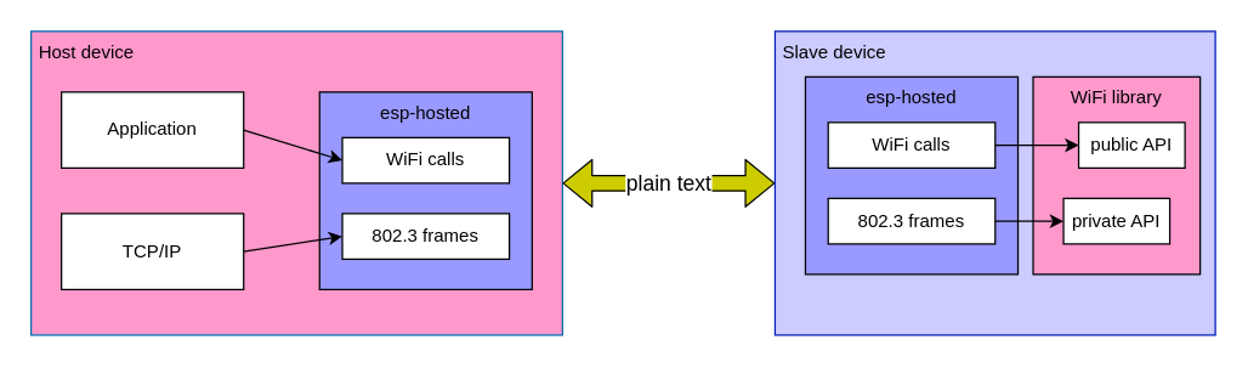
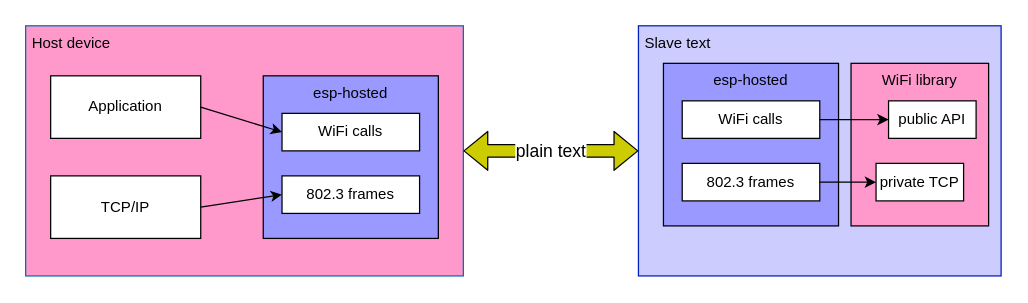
  <mxCell id="0" />
  <mxCell id="1" parent="0" />
  <mxCell id="2" value="&amp;nbsp;Host device" style="rounded=0;whiteSpace=wrap;html=1;align=left;verticalAlign=top;fillColor=#ff99cc;fontColor=#000000;strokeColor=#006EAF;" parent="1" vertex="1"><mxGeometry x="20" y="20" width="350" height="200" as="geometry" /></mxCell>
  <mxCell id="3" value="esp-hosted" style="rounded=0;whiteSpace=wrap;html=1;align=center;verticalAlign=top;fillColor=#9999FF;fontColor=#000000;" parent="1" vertex="1"><mxGeometry x="210" y="60" width="140" height="130" as="geometry" /></mxCell>
  <mxCell id="4" value="Application" style="rounded=0;whiteSpace=wrap;html=1;" parent="1" vertex="1"><mxGeometry x="40" y="60" width="120" height="50" as="geometry" /></mxCell>
  <mxCell id="5" value="TCP/IP" style="rounded=0;whiteSpace=wrap;html=1;" parent="1" vertex="1"><mxGeometry x="40" y="140" width="120" height="50" as="geometry" /></mxCell>
  <mxCell id="6" value="plain text" style="shape=flexArrow;endArrow=classic;startArrow=classic;html=1;fillColor=#CCCC00;fontSize=14;" parent="1" edge="1"><mxGeometry width="100" height="100" relative="1" as="geometry"><mxPoint x="370" y="120" as="sourcePoint" /><mxPoint x="510" y="120" as="targetPoint" /><mxPoint as="offset" /></mxGeometry></mxCell>
  <mxCell id="7" value="802.3 frames" style="rounded=0;whiteSpace=wrap;html=1;" parent="1" vertex="1"><mxGeometry x="225" y="140" width="110" height="30" as="geometry" /></mxCell>
  <mxCell id="8" value="" style="curved=1;endArrow=classic;html=1;exitX=1;exitY=0.5;exitDx=0;exitDy=0;entryX=0;entryY=0.5;entryDx=0;entryDy=0;" parent="1" source="5" target="7" edge="1"><mxGeometry width="50" height="50" relative="1" as="geometry"><mxPoint x="250" y="200" as="sourcePoint" /><mxPoint x="300" y="150" as="targetPoint" /><Array as="points" /></mxGeometry></mxCell>
  <mxCell id="9" value="WiFi calls" style="rounded=0;whiteSpace=wrap;html=1;" parent="1" vertex="1"><mxGeometry x="225" y="90" width="110" height="30" as="geometry" /></mxCell>
  <mxCell id="10" value="" style="curved=1;endArrow=classic;html=1;exitX=1;exitY=0.5;exitDx=0;exitDy=0;entryX=0;entryY=0.5;entryDx=0;entryDy=0;" parent="1" source="4" target="9" edge="1"><mxGeometry width="50" height="50" relative="1" as="geometry"><mxPoint x="170" y="175" as="sourcePoint" /><mxPoint x="235" y="165" as="targetPoint" /><Array as="points" /></mxGeometry></mxCell>
- <mxCell id="11" value="&amp;nbsp;Slave device" style="rounded=0;whiteSpace=wrap;html=1;align=left;verticalAlign=top;fillColor=#CCCCFF;fontColor=#000000;strokeColor=#001DBC;" parent="1" vertex="1"><mxGeometry x="510" y="20" width="290" height="200" as="geometry" /></mxCell>
+ <mxCell id="11" value="&amp;nbsp;Slave text" style="rounded=0;whiteSpace=wrap;html=1;align=left;verticalAlign=top;fillColor=#CCCCFF;fontColor=#000000;strokeColor=#001DBC;" parent="1" vertex="1"><mxGeometry x="510" y="20" width="290" height="200" as="geometry" /></mxCell>
  <mxCell id="12" value="esp-hosted" style="rounded=0;whiteSpace=wrap;html=1;align=center;verticalAlign=top;fillColor=#9999FF;fontColor=#000000;" parent="1" vertex="1"><mxGeometry x="530" y="50" width="140" height="130" as="geometry" /></mxCell>
  <mxCell id="13" value="WiFi calls" style="rounded=0;whiteSpace=wrap;html=1;" parent="1" vertex="1"><mxGeometry x="545" y="80" width="110" height="30" as="geometry" /></mxCell>
  <mxCell id="14" value="802.3 frames" style="rounded=0;whiteSpace=wrap;html=1;" parent="1" vertex="1"><mxGeometry x="545" y="130" width="110" height="30" as="geometry" /></mxCell>
  <mxCell id="15" value="WiFi library" style="rounded=0;whiteSpace=wrap;html=1;verticalAlign=top;fillColor=#FF99CC;fontColor=#000000;" parent="1" vertex="1"><mxGeometry x="680" y="50" width="110" height="130" as="geometry" /></mxCell>
  <mxCell id="16" value="public API" style="rounded=0;whiteSpace=wrap;html=1;" parent="1" vertex="1"><mxGeometry x="710" y="80" width="70" height="30" as="geometry" /></mxCell>
- <mxCell id="17" value="private API" style="rounded=0;whiteSpace=wrap;html=1;" parent="1" vertex="1"><mxGeometry x="700" y="130" width="70" height="30" as="geometry" /></mxCell>
+ <mxCell id="17" value="private TCP" style="rounded=0;whiteSpace=wrap;html=1;" parent="1" vertex="1"><mxGeometry x="700" y="130" width="70" height="30" as="geometry" /></mxCell>
  <mxCell id="18" value="" style="endArrow=classic;html=1;exitX=1;exitY=0.5;exitDx=0;exitDy=0;entryX=0;entryY=0.5;entryDx=0;entryDy=0;" parent="1" source="14" target="17" edge="1"><mxGeometry width="50" height="50" relative="1" as="geometry"><mxPoint x="710" y="190" as="sourcePoint" /><mxPoint x="690" y="145" as="targetPoint" /></mxGeometry></mxCell>
  <mxCell id="19" value="" style="endArrow=classic;html=1;exitX=1;exitY=0.5;exitDx=0;exitDy=0;entryX=0;entryY=0.5;entryDx=0;entryDy=0;" parent="1" source="13" target="16" edge="1"><mxGeometry width="50" height="50" relative="1" as="geometry"><mxPoint x="660" y="94.5" as="sourcePoint" /><mxPoint x="705" y="94.5" as="targetPoint" /></mxGeometry></mxCell>
